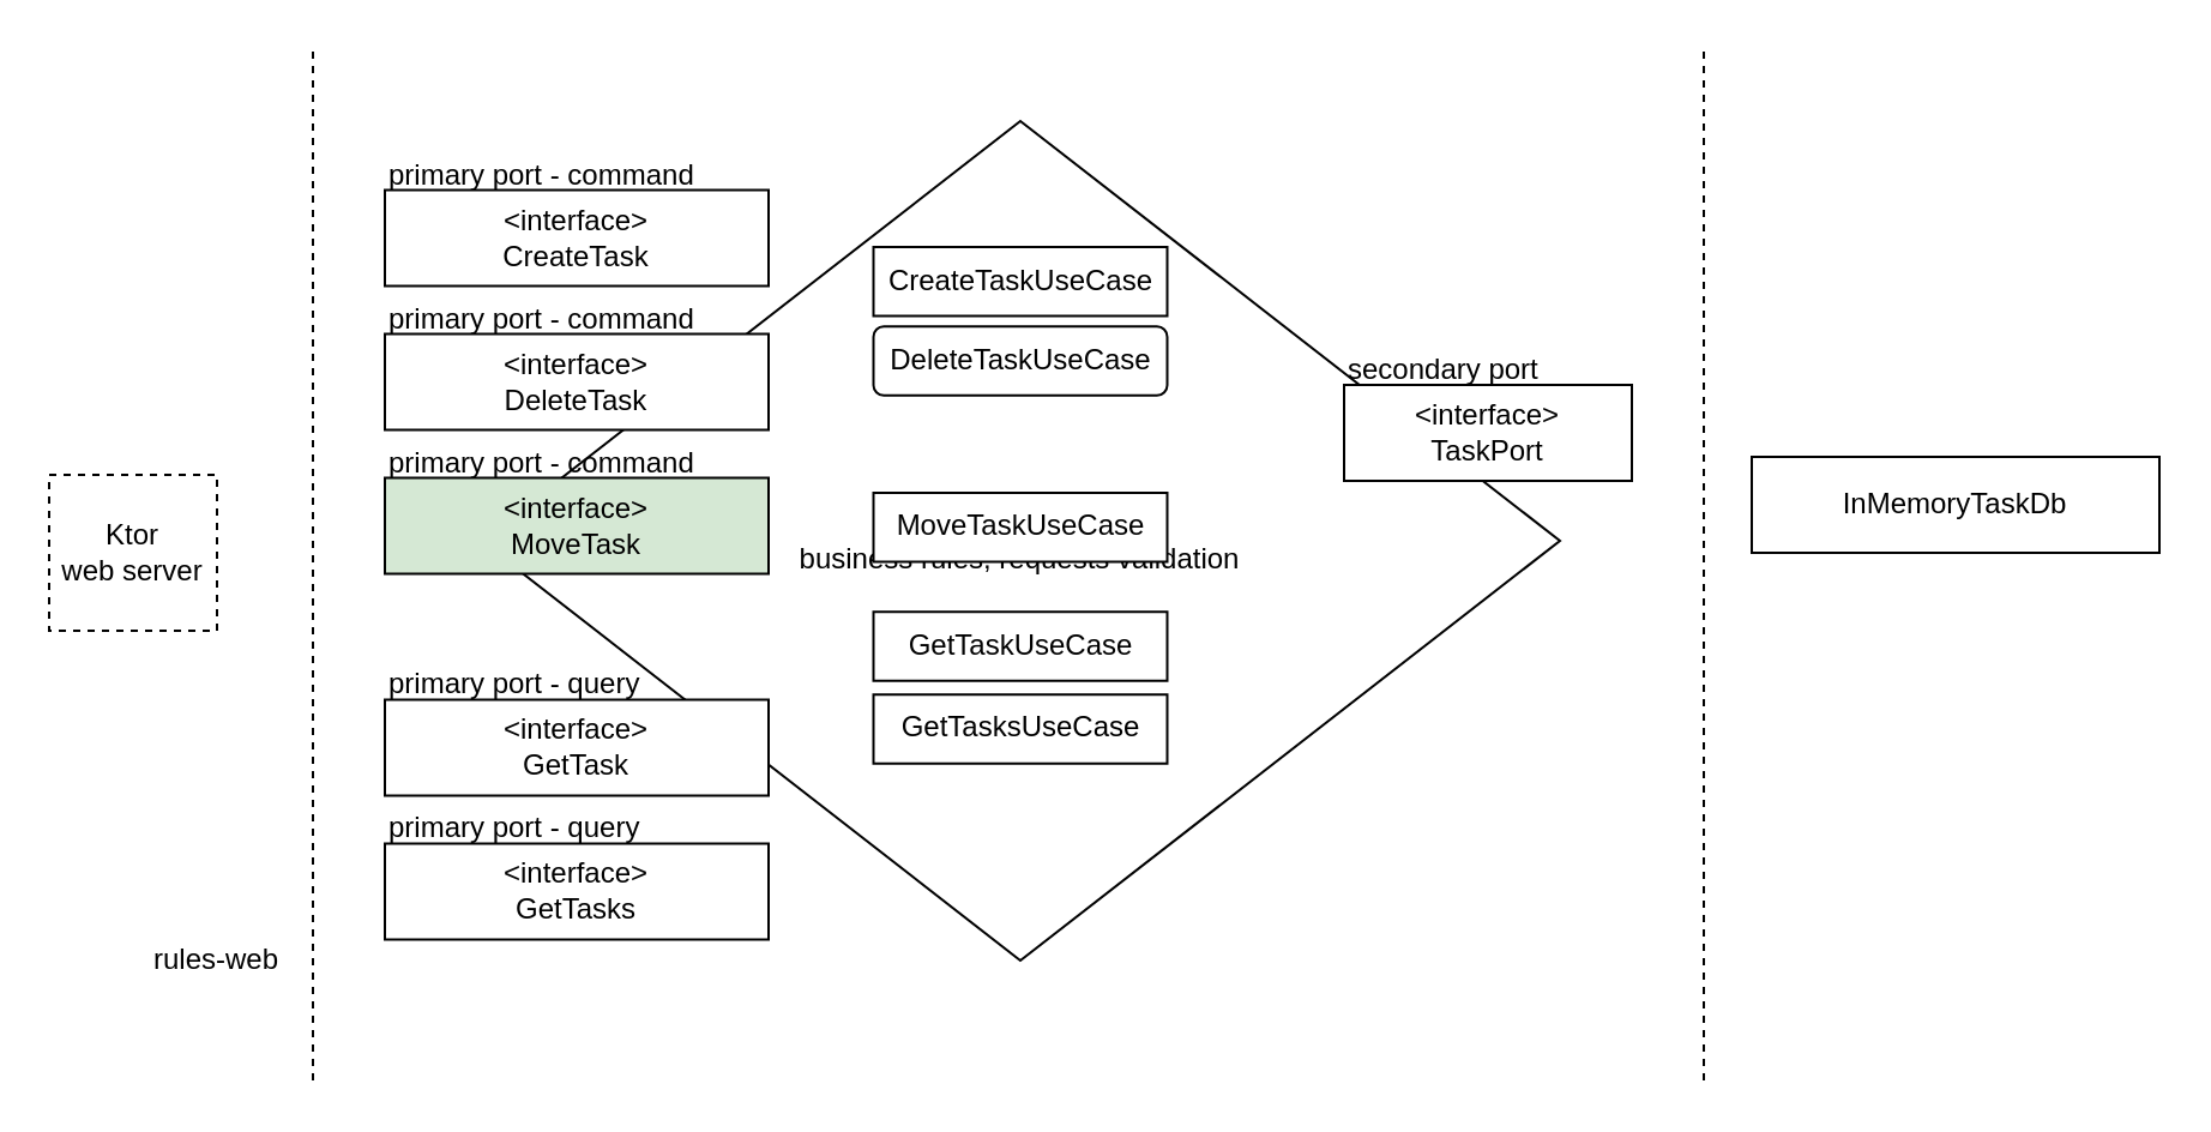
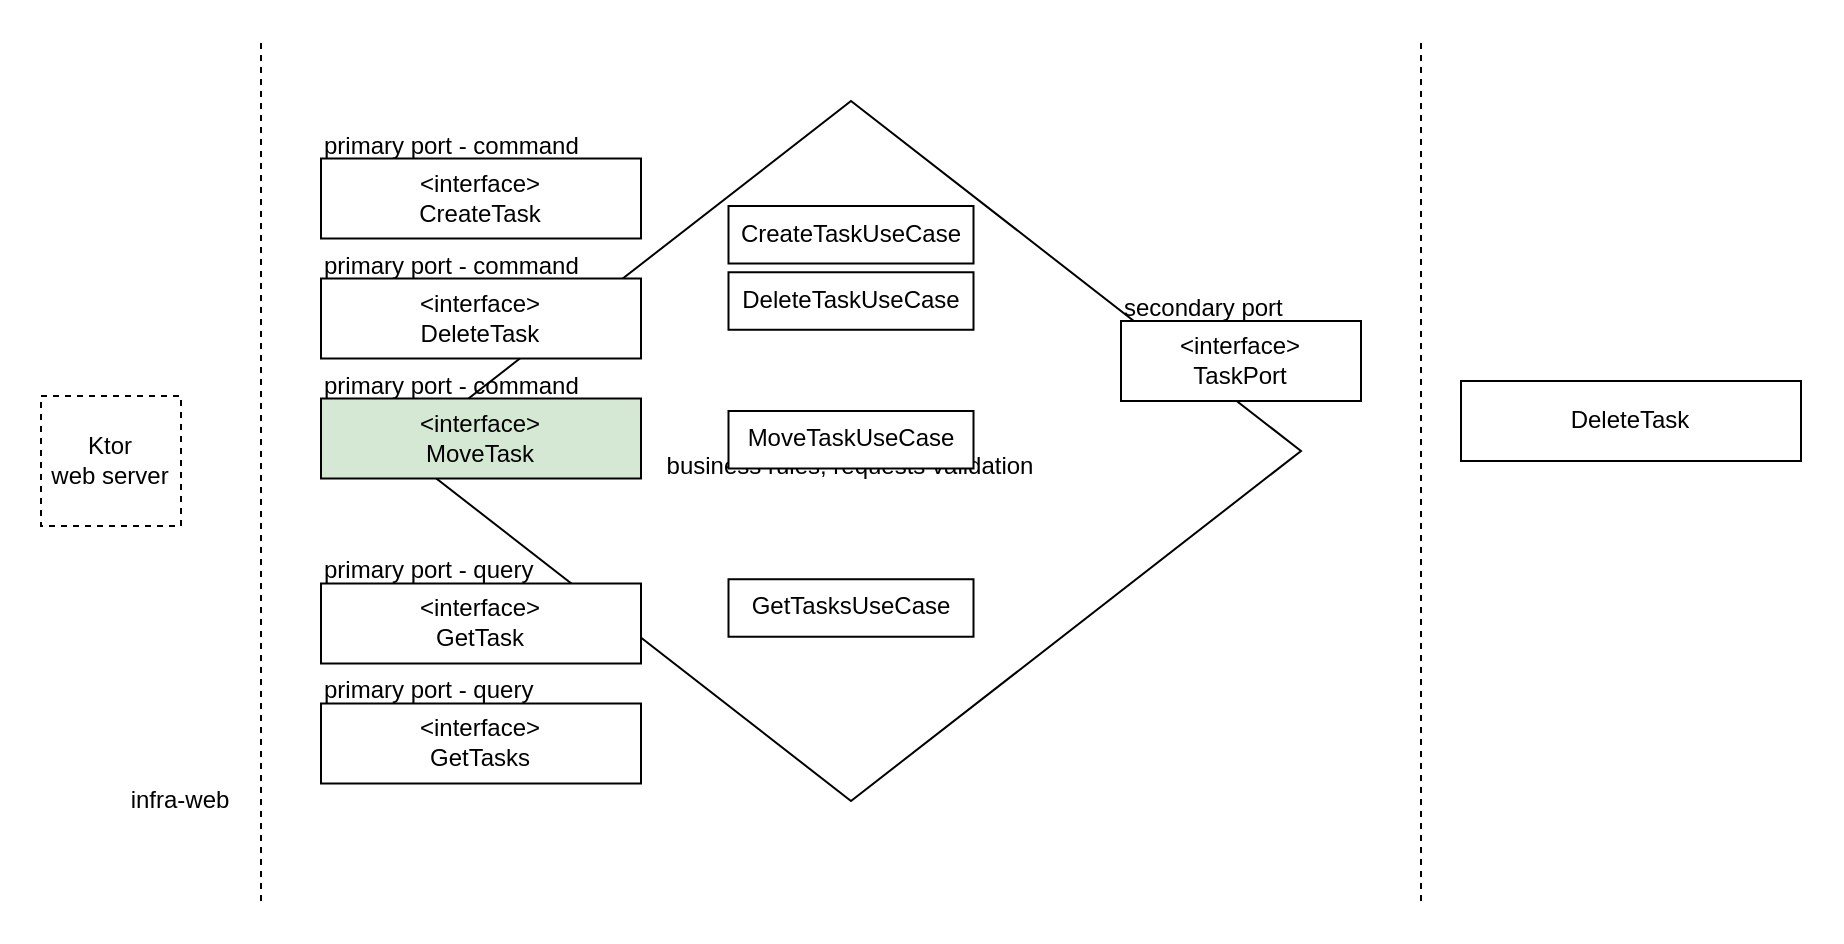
  <mxCell id="0" />
  <mxCell id="1" parent="0" />
  <mxCell id="2" value="&lt;div&gt;&lt;b&gt;Domain&lt;/b&gt;&lt;br&gt;&lt;/div&gt;business rules, requests validation" style="rhombus;whiteSpace=wrap;html=1;" parent="1" vertex="1"><mxGeometry x="200" y="50" width="450" height="350" as="geometry" /></mxCell>
  <mxCell id="3" value="&amp;lt;interface&amp;gt;&lt;br&gt;CreateTask" style="rounded=0;whiteSpace=wrap;html=1;rotation=0;" parent="1" vertex="1"><mxGeometry x="160" y="78.75" width="160" height="40" as="geometry" /></mxCell>
  <mxCell id="4" value="&amp;lt;interface&amp;gt;&lt;div&gt;TaskPort&lt;br&gt;&lt;/div&gt;" style="rounded=0;whiteSpace=wrap;html=1;" parent="1" vertex="1"><mxGeometry x="560" y="160" width="120" height="40" as="geometry" /></mxCell>
  <mxCell id="5" value="CreateTaskUseCase" style="rounded=0;whiteSpace=wrap;html=1;" parent="1" vertex="1"><mxGeometry x="363.75" y="102.5" width="122.5" height="28.75" as="geometry" /></mxCell>
  <mxCell id="6" value="" style="endArrow=none;dashed=1;html=1;" parent="1" edge="1"><mxGeometry width="50" height="50" relative="1" as="geometry"><mxPoint x="130" y="450" as="sourcePoint" /><mxPoint x="130" y="20" as="targetPoint" /></mxGeometry></mxCell>
- <mxCell id="7" value="rules-web" style="text;html=1;strokeColor=none;fillColor=none;align=center;verticalAlign=middle;whiteSpace=wrap;rounded=0;" parent="1" vertex="1"><mxGeometry x="60" y="390" width="60" height="20" as="geometry" /></mxCell>
+ <mxCell id="7" value="infra-web" style="text;html=1;strokeColor=none;fillColor=none;align=center;verticalAlign=middle;whiteSpace=wrap;rounded=0;" parent="1" vertex="1"><mxGeometry x="60" y="390" width="60" height="20" as="geometry" /></mxCell>
  <mxCell id="8" value="primary port - command" style="text;whiteSpace=wrap;html=1;" parent="1" vertex="1"><mxGeometry x="160" y="58.75" width="160" height="30" as="geometry" /></mxCell>
  <mxCell id="9" value="&lt;div&gt;secondary port&lt;/div&gt;" style="text;whiteSpace=wrap;html=1;" parent="1" vertex="1"><mxGeometry x="560" y="140" width="120" height="30" as="geometry" /></mxCell>
- <mxCell id="10" value="InMemoryTaskDb" style="rounded=0;whiteSpace=wrap;html=1;" parent="1" vertex="1"><mxGeometry x="730" y="190" width="170" height="40" as="geometry" /></mxCell>
+ <mxCell id="10" value="DeleteTask" style="rounded=0;whiteSpace=wrap;html=1;" parent="1" vertex="1"><mxGeometry x="730" y="190" width="170" height="40" as="geometry" /></mxCell>
  <mxCell id="11" value="Ktor&lt;br&gt;web server" style="rounded=0;whiteSpace=wrap;html=1;dashed=1;" parent="1" vertex="1"><mxGeometry x="20" y="197.5" width="70" height="65" as="geometry" /></mxCell>
  <mxCell id="12" value="" style="endArrow=none;dashed=1;html=1;" parent="1" edge="1"><mxGeometry width="50" height="50" relative="1" as="geometry"><mxPoint x="710" y="450" as="sourcePoint" /><mxPoint x="710" y="20" as="targetPoint" /></mxGeometry></mxCell>
  <mxCell id="13" value="&amp;lt;interface&amp;gt;&lt;br&gt;DeleteTask" style="rounded=0;whiteSpace=wrap;html=1;rotation=0;" vertex="1" parent="1"><mxGeometry x="160" y="138.75" width="160" height="40" as="geometry" /></mxCell>
  <mxCell id="14" value="&amp;lt;interface&amp;gt;&lt;br&gt;MoveTask" style="rounded=0;whiteSpace=wrap;html=1;rotation=0;fillColor=#d5e8d4;" vertex="1" parent="1"><mxGeometry x="160" y="198.75" width="160" height="40" as="geometry" /></mxCell>
  <mxCell id="15" value="primary port - command" style="text;whiteSpace=wrap;html=1;" vertex="1" parent="1"><mxGeometry x="160" y="118.75" width="160" height="30" as="geometry" /></mxCell>
  <mxCell id="16" value="primary port - command" style="text;whiteSpace=wrap;html=1;" vertex="1" parent="1"><mxGeometry x="160" y="178.75" width="160" height="30" as="geometry" /></mxCell>
  <mxCell id="17" value="&amp;lt;interface&amp;gt;&lt;br&gt;GetTask" style="rounded=0;whiteSpace=wrap;html=1;rotation=0;" vertex="1" parent="1"><mxGeometry x="160" y="291.25" width="160" height="40" as="geometry" /></mxCell>
  <mxCell id="18" value="primary port - query" style="text;whiteSpace=wrap;html=1;" vertex="1" parent="1"><mxGeometry x="160" y="271.25" width="160" height="30" as="geometry" /></mxCell>
  <mxCell id="19" value="&amp;lt;interface&amp;gt;&lt;br&gt;GetTasks" style="rounded=0;whiteSpace=wrap;html=1;rotation=0;" vertex="1" parent="1"><mxGeometry x="160" y="351.25" width="160" height="40" as="geometry" /></mxCell>
  <mxCell id="20" value="primary port - query" style="text;whiteSpace=wrap;html=1;" vertex="1" parent="1"><mxGeometry x="160" y="331.25" width="160" height="30" as="geometry" /></mxCell>
  <mxCell id="21" style="edgeStyle=orthogonalEdgeStyle;rounded=0;orthogonalLoop=1;jettySize=auto;html=1;exitX=0.5;exitY=1;exitDx=0;exitDy=0;" edge="1" parent="1"><mxGeometry relative="1" as="geometry"><mxPoint x="425" y="325" as="sourcePoint" /><mxPoint x="425" y="325" as="targetPoint" /></mxGeometry></mxCell>
- <mxCell id="22" value="DeleteTaskUseCase" style="whiteSpace=wrap;html=1;rounded=1;" vertex="1" parent="1"><mxGeometry x="363.75" y="135.63" width="122.5" height="28.75" as="geometry" /></mxCell>
+ <mxCell id="22" value="DeleteTaskUseCase" style="rounded=0;whiteSpace=wrap;html=1;" vertex="1" parent="1"><mxGeometry x="363.75" y="135.63" width="122.5" height="28.75" as="geometry" /></mxCell>
  <mxCell id="23" value="MoveTaskUseCase" style="rounded=0;whiteSpace=wrap;html=1;" vertex="1" parent="1"><mxGeometry x="363.75" y="205" width="122.5" height="28.75" as="geometry" /></mxCell>
- <mxCell id="24" value="GetTaskUseCase" style="rounded=0;whiteSpace=wrap;html=1;" vertex="1" parent="1"><mxGeometry x="363.75" y="254.62" width="122.5" height="28.75" as="geometry" /></mxCell>
  <mxCell id="25" value="GetTasksUseCase" style="rounded=0;whiteSpace=wrap;html=1;" vertex="1" parent="1"><mxGeometry x="363.75" y="289.12" width="122.5" height="28.75" as="geometry" /></mxCell>
